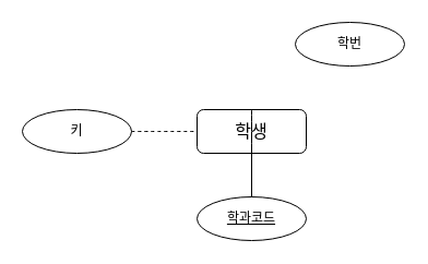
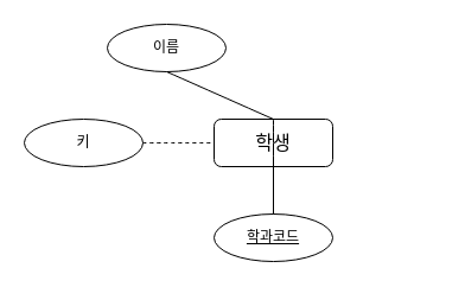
  <mxCell id="0" />
  <mxCell id="1" parent="0" />
  <mxCell id="2" value="&lt;font style=&quot;font-size: 16px;&quot;&gt;학생&lt;/font&gt;" style="whiteSpace=wrap;html=1;align=center;rounded=1;" vertex="1" parent="1"><mxGeometry x="180" width="100" height="40" as="geometry" y="100" /></mxCell>
  <mxCell id="3" value="학과코드" style="ellipse;whiteSpace=wrap;html=1;align=center;fontStyle=4;rounded=1;" vertex="1" parent="1"><mxGeometry x="180" y="180" width="100" height="40" as="geometry" /></mxCell>
+ <mxCell id="4" value="이름" style="ellipse;whiteSpace=wrap;html=1;align=center;rounded=1;" vertex="1" parent="1"><mxGeometry x="90" y="20" width="100" height="40" as="geometry" /></mxCell>
  <mxCell id="5" value="키" style="ellipse;whiteSpace=wrap;html=1;align=center;rounded=1;" vertex="1" parent="1"><mxGeometry x="20" width="100" height="40" as="geometry" y="100" /></mxCell>
- <mxCell id="6" value="학번" style="ellipse;whiteSpace=wrap;html=1;align=center;rounded=1;" vertex="1" parent="1"><mxGeometry x="270" y="20" width="100" height="40" as="geometry" /></mxCell>
  <mxCell id="7" value="" style="endArrow=none;html=1;rounded=0;fontSize=12;startSize=8;endSize=8;curved=1;exitX=0.5;exitY=0;exitDx=0;exitDy=0;" edge="1" parent="1" source="2" target="3"><mxGeometry relative="1" as="geometry"><mxPoint x="200" y="80" as="sourcePoint" /><mxPoint x="360" y="80" as="targetPoint" /></mxGeometry></mxCell>
+ <mxCell id="8" value="" style="endArrow=none;html=1;rounded=0;fontSize=12;startSize=8;endSize=8;curved=1;exitX=0.5;exitY=1;exitDx=0;exitDy=0;entryX=0.5;entryY=0;entryDx=0;entryDy=0;" edge="1" parent="1" source="4" target="2"><mxGeometry relative="1" as="geometry"><mxPoint x="200" y="80" as="sourcePoint" /><mxPoint x="360" y="80" as="targetPoint" /></mxGeometry></mxCell>
  <mxCell id="9" value="" style="endArrow=none;html=1;rounded=0;fontSize=12;startSize=8;endSize=8;curved=1;exitX=1;exitY=0.5;exitDx=0;exitDy=0;entryX=0;entryY=0.5;entryDx=0;entryDy=0;dashed=1;" edge="1" parent="1" source="5" target="2"><mxGeometry relative="1" as="geometry"><mxPoint x="150" y="70" as="sourcePoint" /><mxPoint x="240" y="110" as="targetPoint" /></mxGeometry></mxCell>
  <mxCell id="10" value="" style="endArrow=none;html=1;rounded=0;fontSize=12;startSize=8;endSize=8;curved=1;exitX=0.5;exitY=1;exitDx=0;exitDy=0;" edge="1" parent="1" source="2"><mxGeometry relative="1" as="geometry"><mxPoint x="130" y="130" as="sourcePoint" /><mxPoint x="230" y="180" as="targetPoint" /></mxGeometry></mxCell>
